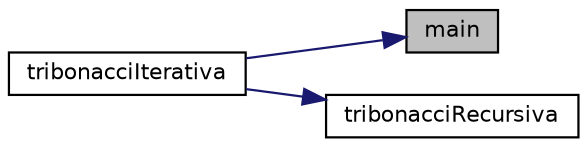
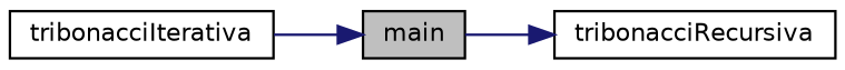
  digraph {
    rankdir=LR
    node [color=black fillcolor=white fontname=Helvetica fontsize=10 shape=record style=filled]
    edge [color=midnightblue fontname=Helvetica fontsize=10 labelfontname=Helvetica labelfontsize=10 style=solid]
    n1 [fillcolor=grey75 fontcolor=black height=0.2 label=main width=0.4]
    n2 [height=0.2 label=tribonacciRecursiva width=0.4]
    n3 [height=0.2 label=tribonacciIterativa width=0.4]
-   n3 -> n2
+   n1 -> n2
    n3 -> n1
  }
